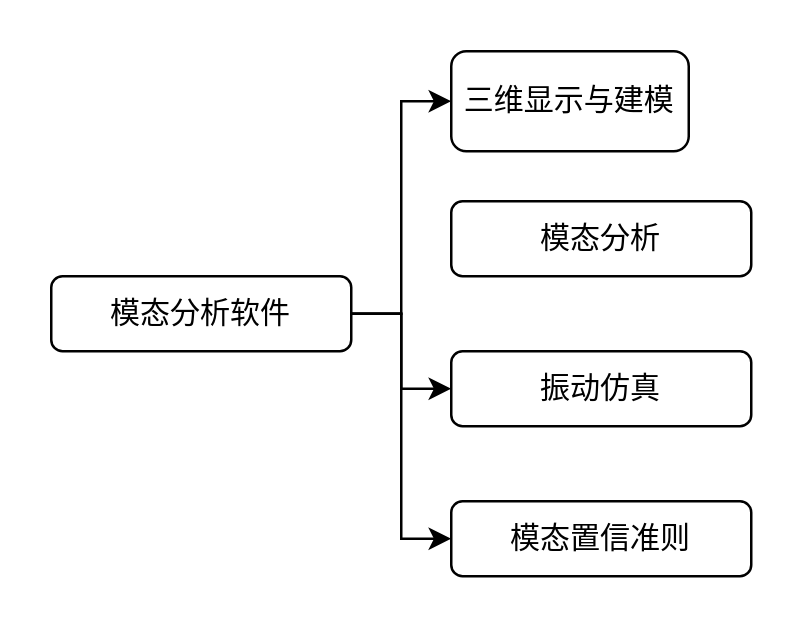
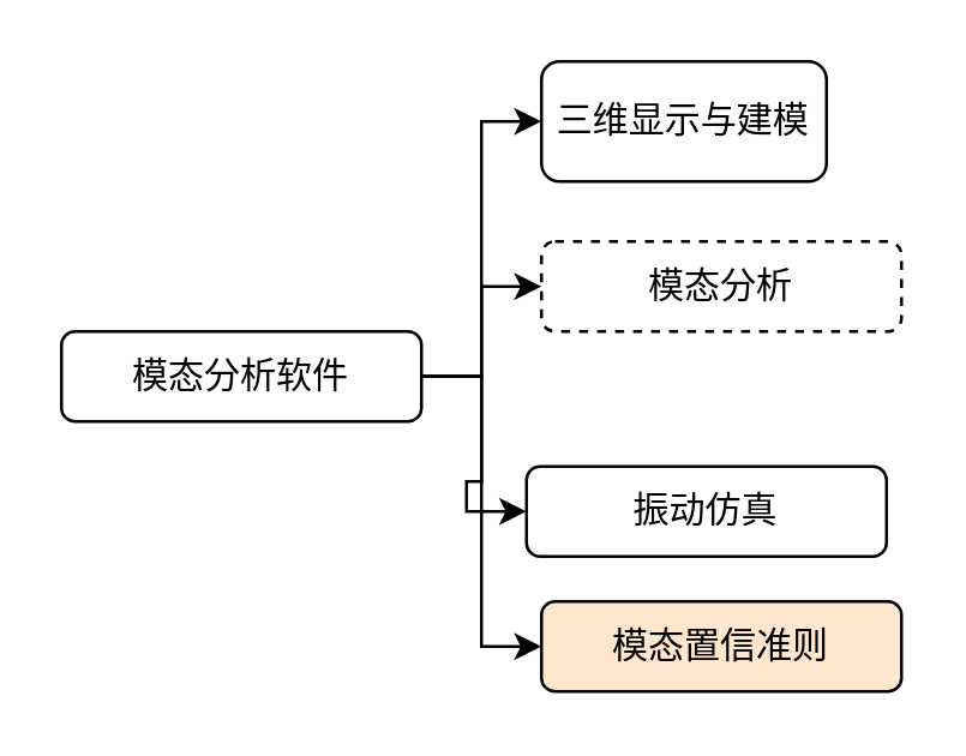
  <mxCell id="0" />
  <mxCell id="1" parent="0" />
  <mxCell id="2" style="edgeStyle=orthogonalEdgeStyle;rounded=0;orthogonalLoop=1;jettySize=auto;html=1;entryX=0;entryY=0.5;entryDx=0;entryDy=0;" edge="1" parent="1" source="6" target="7"><mxGeometry relative="1" as="geometry" /></mxCell>
+ <mxCell id="3" style="edgeStyle=orthogonalEdgeStyle;rounded=0;orthogonalLoop=1;jettySize=auto;html=1;entryX=0;entryY=0.5;entryDx=0;entryDy=0;" edge="1" parent="1" source="6" target="8"><mxGeometry relative="1" as="geometry" /></mxCell>
  <mxCell id="4" style="edgeStyle=orthogonalEdgeStyle;rounded=0;orthogonalLoop=1;jettySize=auto;html=1;entryX=0;entryY=0.5;entryDx=0;entryDy=0;" edge="1" parent="1" source="6" target="9"><mxGeometry relative="1" as="geometry" /></mxCell>
  <mxCell id="5" style="edgeStyle=orthogonalEdgeStyle;rounded=0;orthogonalLoop=1;jettySize=auto;html=1;entryX=0;entryY=0.5;entryDx=0;entryDy=0;" edge="1" parent="1" source="6" target="10"><mxGeometry relative="1" as="geometry" /></mxCell>
  <mxCell id="6" value="模态分析软件" style="rounded=1;whiteSpace=wrap;html=1;" vertex="1" parent="1"><mxGeometry x="20" y="110" width="120" height="30" as="geometry" /></mxCell>
  <mxCell id="7" value="三维显示与建模" style="rounded=1;whiteSpace=wrap;html=1;" vertex="1" parent="1"><mxGeometry x="180" y="20" width="95" height="40" as="geometry" /></mxCell>
- <mxCell id="8" value="模态分析" style="rounded=1;whiteSpace=wrap;html=1;" vertex="1" parent="1"><mxGeometry x="180" y="80" width="120" height="30" as="geometry" /></mxCell>
- <mxCell id="9" value="振动仿真" style="rounded=1;whiteSpace=wrap;html=1;" vertex="1" parent="1"><mxGeometry x="180" y="140" width="120" height="30" as="geometry" /></mxCell>
- <mxCell id="10" value="模态置信准则" style="rounded=1;whiteSpace=wrap;html=1;" vertex="1" parent="1"><mxGeometry x="180" y="200" width="120" height="30" as="geometry" /></mxCell>
+ <mxCell id="8" value="模态分析" style="rounded=1;whiteSpace=wrap;html=1;dashed=1;" vertex="1" parent="1"><mxGeometry x="180" y="80" width="120" height="30" as="geometry" /></mxCell>
+ <mxCell id="9" value="振动仿真" style="rounded=1;whiteSpace=wrap;html=1;" vertex="1" parent="1"><mxGeometry x="175" y="155" width="120" height="30" as="geometry" /></mxCell>
+ <mxCell id="10" value="模态置信准则" style="rounded=1;whiteSpace=wrap;html=1;fillColor=#ffe6cc;" vertex="1" parent="1"><mxGeometry x="180" y="200" width="120" height="30" as="geometry" /></mxCell>
